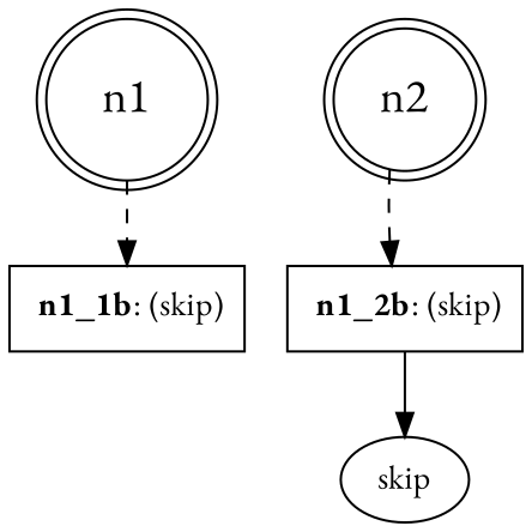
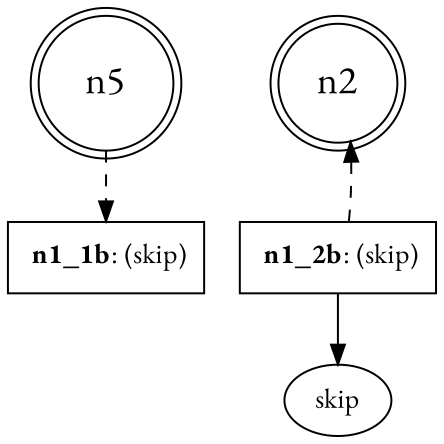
  digraph {
    fontname="EB Garamond"
    node [fontname="EB Garamond" shape=doublecircle]
    edge [fontname="EB Garamond" style=dashed]
-   n1 [fontsize=20]
+   n1 [fontsize=20 label=n5]
    n1_1b [label=< <B>n1_1b</B>: (skip)> shape=box]
    n2 [fontsize=20]
    n1_2b [label=< <B>n1_2b</B>: (skip)> shape=box]
    exit [label=skip shape=""]
    n1 -> n1_1b
-   n2 -> n1_2b
+   n1_2b -> n2
    n1_2b -> exit [style=""]
  }
